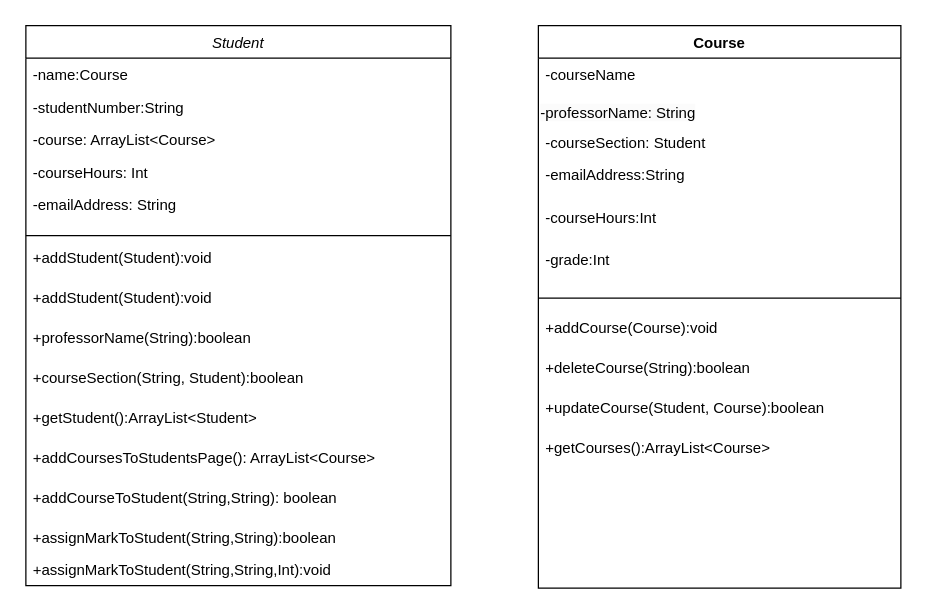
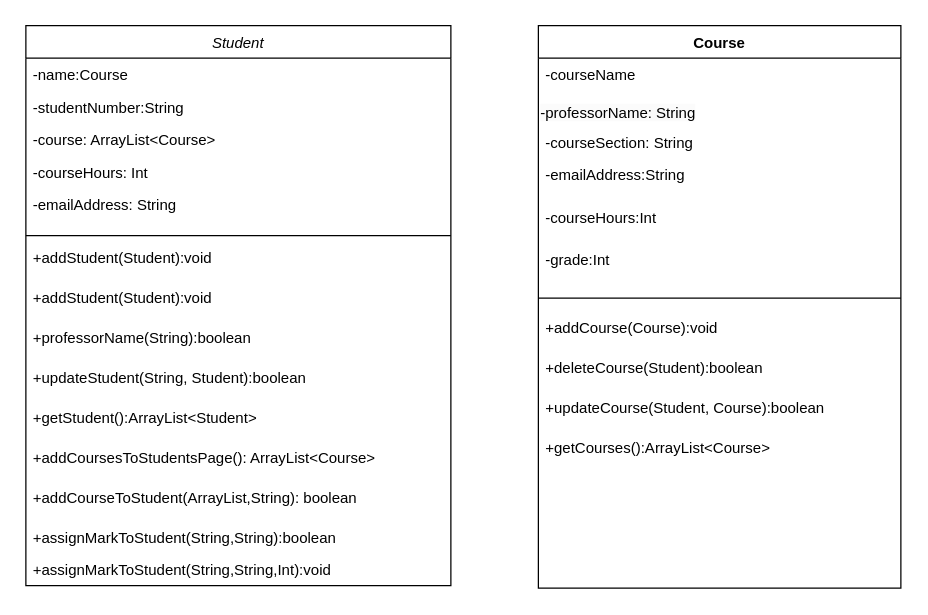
  <mxCell id="0" />
  <mxCell id="1" parent="0" />
  <mxCell id="2" value="Course" style="swimlane;fontStyle=1;align=center;verticalAlign=top;childLayout=stackLayout;horizontal=1;startSize=26;horizontalStack=0;resizeParent=1;resizeLast=0;collapsible=1;marginBottom=0;rounded=0;shadow=0;strokeWidth=1;" parent="1" vertex="1"><mxGeometry x="430" y="20" width="290" height="450" as="geometry"><mxRectangle x="130" y="380" width="160" height="26" as="alternateBounds" /></mxGeometry></mxCell>
  <mxCell id="3" value="-courseName" style="text;align=left;verticalAlign=top;spacingLeft=4;spacingRight=4;overflow=hidden;rotatable=0;points=[[0,0.5],[1,0.5]];portConstraint=eastwest;" parent="2" vertex="1"><mxGeometry y="26" width="290" height="26" as="geometry" /></mxCell>
  <mxCell id="4" value="&lt;span style=&quot;color: rgb(0, 0, 0); font-family: Helvetica; font-size: 12px; font-style: normal; font-variant-ligatures: normal; font-variant-caps: normal; font-weight: 400; letter-spacing: normal; orphans: 2; text-align: left; text-indent: 0px; text-transform: none; widows: 2; word-spacing: 0px; -webkit-text-stroke-width: 0px; background-color: rgb(251, 251, 251); text-decoration-thickness: initial; text-decoration-style: initial; text-decoration-color: initial; float: none; display: inline !important;&quot;&gt;-professorName: String&lt;/span&gt;" style="text;whiteSpace=wrap;html=1;fontSize=16;" parent="2" vertex="1"><mxGeometry y="52" width="290" height="28" as="geometry" /></mxCell>
- <mxCell id="5" value="-courseSection: Student" style="text;align=left;verticalAlign=top;spacingLeft=4;spacingRight=4;overflow=hidden;rotatable=0;points=[[0,0.5],[1,0.5]];portConstraint=eastwest;rounded=0;shadow=0;html=0;" parent="2" vertex="1"><mxGeometry y="80" width="290" height="26" as="geometry" /></mxCell>
+ <mxCell id="5" value="-courseSection: String" style="text;align=left;verticalAlign=top;spacingLeft=4;spacingRight=4;overflow=hidden;rotatable=0;points=[[0,0.5],[1,0.5]];portConstraint=eastwest;rounded=0;shadow=0;html=0;" parent="2" vertex="1"><mxGeometry y="80" width="290" height="26" as="geometry" /></mxCell>
  <mxCell id="6" value="-emailAddress:String" style="text;align=left;verticalAlign=top;spacingLeft=4;spacingRight=4;overflow=hidden;rotatable=0;points=[[0,0.5],[1,0.5]];portConstraint=eastwest;rounded=0;shadow=0;html=0;" parent="2" vertex="1"><mxGeometry y="106" width="290" height="34" as="geometry" /></mxCell>
  <mxCell id="7" value="-courseHours:Int" style="text;align=left;verticalAlign=top;spacingLeft=4;spacingRight=4;overflow=hidden;rotatable=0;points=[[0,0.5],[1,0.5]];portConstraint=eastwest;rounded=0;shadow=0;html=0;" parent="2" vertex="1"><mxGeometry y="140" width="290" height="34" as="geometry" /></mxCell>
  <mxCell id="8" value="-grade:Int" style="text;align=left;verticalAlign=top;spacingLeft=4;spacingRight=4;overflow=hidden;rotatable=0;points=[[0,0.5],[1,0.5]];portConstraint=eastwest;rounded=0;shadow=0;html=0;" vertex="1" parent="2"><mxGeometry y="174" width="290" height="34" as="geometry" /></mxCell>
  <mxCell id="9" value="" style="line;html=1;strokeWidth=1;align=left;verticalAlign=middle;spacingTop=-1;spacingLeft=3;spacingRight=3;rotatable=0;labelPosition=right;points=[];portConstraint=eastwest;" parent="2" vertex="1"><mxGeometry y="208" width="290" height="20" as="geometry" /></mxCell>
  <mxCell id="10" value="+addCourse(Course):void" style="text;align=left;verticalAlign=top;spacingLeft=4;spacingRight=4;overflow=hidden;rotatable=0;points=[[0,0.5],[1,0.5]];portConstraint=eastwest;" parent="2" vertex="1"><mxGeometry y="228" width="290" height="32" as="geometry" /></mxCell>
- <mxCell id="11" value="+deleteCourse(String):boolean" style="text;align=left;verticalAlign=top;spacingLeft=4;spacingRight=4;overflow=hidden;rotatable=0;points=[[0,0.5],[1,0.5]];portConstraint=eastwest;" parent="2" vertex="1"><mxGeometry y="260" width="290" height="32" as="geometry" /></mxCell>
+ <mxCell id="11" value="+deleteCourse(Student):boolean" style="text;align=left;verticalAlign=top;spacingLeft=4;spacingRight=4;overflow=hidden;rotatable=0;points=[[0,0.5],[1,0.5]];portConstraint=eastwest;" parent="2" vertex="1"><mxGeometry y="260" width="290" height="32" as="geometry" /></mxCell>
  <mxCell id="12" value="+updateCourse(Student, Course):boolean&#10;&#10;" style="text;align=left;verticalAlign=top;spacingLeft=4;spacingRight=4;overflow=hidden;rotatable=0;points=[[0,0.5],[1,0.5]];portConstraint=eastwest;" parent="2" vertex="1"><mxGeometry y="292" width="290" height="32" as="geometry" /></mxCell>
  <mxCell id="13" value="+getCourses():ArrayList&lt;Course&gt;" style="text;align=left;verticalAlign=top;spacingLeft=4;spacingRight=4;overflow=hidden;rotatable=0;points=[[0,0.5],[1,0.5]];portConstraint=eastwest;" parent="2" vertex="1"><mxGeometry y="324" width="290" height="32" as="geometry" /></mxCell>
  <mxCell id="14" value="Student" style="swimlane;fontStyle=2;align=center;verticalAlign=top;childLayout=stackLayout;horizontal=1;startSize=26;horizontalStack=0;resizeParent=1;resizeLast=0;collapsible=1;marginBottom=0;rounded=0;shadow=0;strokeWidth=1;" parent="1" vertex="1"><mxGeometry x="20" y="20" width="340" height="448" as="geometry"><mxRectangle x="60" y="110" width="160" height="26" as="alternateBounds" /></mxGeometry></mxCell>
  <mxCell id="15" value="-name:Course" style="text;align=left;verticalAlign=top;spacingLeft=4;spacingRight=4;overflow=hidden;rotatable=0;points=[[0,0.5],[1,0.5]];portConstraint=eastwest;" parent="14" vertex="1"><mxGeometry y="26" width="340" height="26" as="geometry" /></mxCell>
  <mxCell id="16" value="-studentNumber:String" style="text;align=left;verticalAlign=top;spacingLeft=4;spacingRight=4;overflow=hidden;rotatable=0;points=[[0,0.5],[1,0.5]];portConstraint=eastwest;rounded=0;shadow=0;html=0;" parent="14" vertex="1"><mxGeometry y="52" width="340" height="26" as="geometry" /></mxCell>
  <mxCell id="17" value="-course: ArrayList&lt;Course&gt;" style="text;align=left;verticalAlign=top;spacingLeft=4;spacingRight=4;overflow=hidden;rotatable=0;points=[[0,0.5],[1,0.5]];portConstraint=eastwest;rounded=0;shadow=0;html=0;" parent="14" vertex="1"><mxGeometry y="78" width="340" height="26" as="geometry" /></mxCell>
  <mxCell id="18" value="-courseHours: Int" style="text;align=left;verticalAlign=top;spacingLeft=4;spacingRight=4;overflow=hidden;rotatable=0;points=[[0,0.5],[1,0.5]];portConstraint=eastwest;rounded=0;shadow=0;html=0;" parent="14" vertex="1"><mxGeometry y="104" width="340" height="26" as="geometry" /></mxCell>
  <mxCell id="19" value="-emailAddress: String" style="text;align=left;verticalAlign=top;spacingLeft=4;spacingRight=4;overflow=hidden;rotatable=0;points=[[0,0.5],[1,0.5]];portConstraint=eastwest;rounded=0;shadow=0;html=0;" parent="14" vertex="1"><mxGeometry y="130" width="340" height="34" as="geometry" /></mxCell>
  <mxCell id="20" value="" style="line;html=1;strokeWidth=1;align=left;verticalAlign=middle;spacingTop=-1;spacingLeft=3;spacingRight=3;rotatable=0;labelPosition=right;points=[];portConstraint=eastwest;" parent="14" vertex="1"><mxGeometry y="164" width="340" height="8" as="geometry" /></mxCell>
  <mxCell id="21" value="+addStudent(Student):void" style="text;align=left;verticalAlign=top;spacingLeft=4;spacingRight=4;overflow=hidden;rotatable=0;points=[[0,0.5],[1,0.5]];portConstraint=eastwest;" vertex="1" parent="14"><mxGeometry y="172" width="340" height="32" as="geometry" /></mxCell>
  <mxCell id="22" value="+addStudent(Student):void" style="text;align=left;verticalAlign=top;spacingLeft=4;spacingRight=4;overflow=hidden;rotatable=0;points=[[0,0.5],[1,0.5]];portConstraint=eastwest;" parent="14" vertex="1"><mxGeometry y="204" width="340" height="32" as="geometry" /></mxCell>
  <mxCell id="23" value="+professorName(String):boolean" style="text;align=left;verticalAlign=top;spacingLeft=4;spacingRight=4;overflow=hidden;rotatable=0;points=[[0,0.5],[1,0.5]];portConstraint=eastwest;" parent="14" vertex="1"><mxGeometry y="236" width="340" height="32" as="geometry" /></mxCell>
- <mxCell id="24" value="+courseSection(String, Student):boolean&#10;&#10;" style="text;align=left;verticalAlign=top;spacingLeft=4;spacingRight=4;overflow=hidden;rotatable=0;points=[[0,0.5],[1,0.5]];portConstraint=eastwest;" parent="14" vertex="1"><mxGeometry y="268" width="340" height="32" as="geometry" /></mxCell>
+ <mxCell id="24" value="+updateStudent(String, Student):boolean&#10;&#10;" style="text;align=left;verticalAlign=top;spacingLeft=4;spacingRight=4;overflow=hidden;rotatable=0;points=[[0,0.5],[1,0.5]];portConstraint=eastwest;" parent="14" vertex="1"><mxGeometry y="268" width="340" height="32" as="geometry" /></mxCell>
  <mxCell id="25" value="+getStudent():ArrayList&lt;Student&gt;" style="text;align=left;verticalAlign=top;spacingLeft=4;spacingRight=4;overflow=hidden;rotatable=0;points=[[0,0.5],[1,0.5]];portConstraint=eastwest;" parent="14" vertex="1"><mxGeometry y="300" width="340" height="32" as="geometry" /></mxCell>
  <mxCell id="26" value="+addCoursesToStudentsPage(): ArrayList&lt;Course&gt;" style="text;align=left;verticalAlign=top;spacingLeft=4;spacingRight=4;overflow=hidden;rotatable=0;points=[[0,0.5],[1,0.5]];portConstraint=eastwest;" parent="14" vertex="1"><mxGeometry y="332" width="340" height="32" as="geometry" /></mxCell>
- <mxCell id="27" value="+addCourseToStudent(String,String): boolean" style="text;align=left;verticalAlign=top;spacingLeft=4;spacingRight=4;overflow=hidden;rotatable=0;points=[[0,0.5],[1,0.5]];portConstraint=eastwest;" parent="14" vertex="1"><mxGeometry y="364" width="340" height="32" as="geometry" /></mxCell>
+ <mxCell id="27" value="+addCourseToStudent(ArrayList,String): boolean" style="text;align=left;verticalAlign=top;spacingLeft=4;spacingRight=4;overflow=hidden;rotatable=0;points=[[0,0.5],[1,0.5]];portConstraint=eastwest;" parent="14" vertex="1"><mxGeometry y="364" width="340" height="32" as="geometry" /></mxCell>
  <mxCell id="28" value="+assignMarkToStudent(String,String):boolean" style="text;align=left;verticalAlign=top;spacingLeft=4;spacingRight=4;overflow=hidden;rotatable=0;points=[[0,0.5],[1,0.5]];portConstraint=eastwest;" parent="14" vertex="1"><mxGeometry y="396" width="340" height="26" as="geometry" /></mxCell>
  <mxCell id="29" value="+assignMarkToStudent(String,String,Int):void" style="text;align=left;verticalAlign=top;spacingLeft=4;spacingRight=4;overflow=hidden;rotatable=0;points=[[0,0.5],[1,0.5]];portConstraint=eastwest;" parent="14" vertex="1"><mxGeometry y="422" width="340" height="26" as="geometry" /></mxCell>
